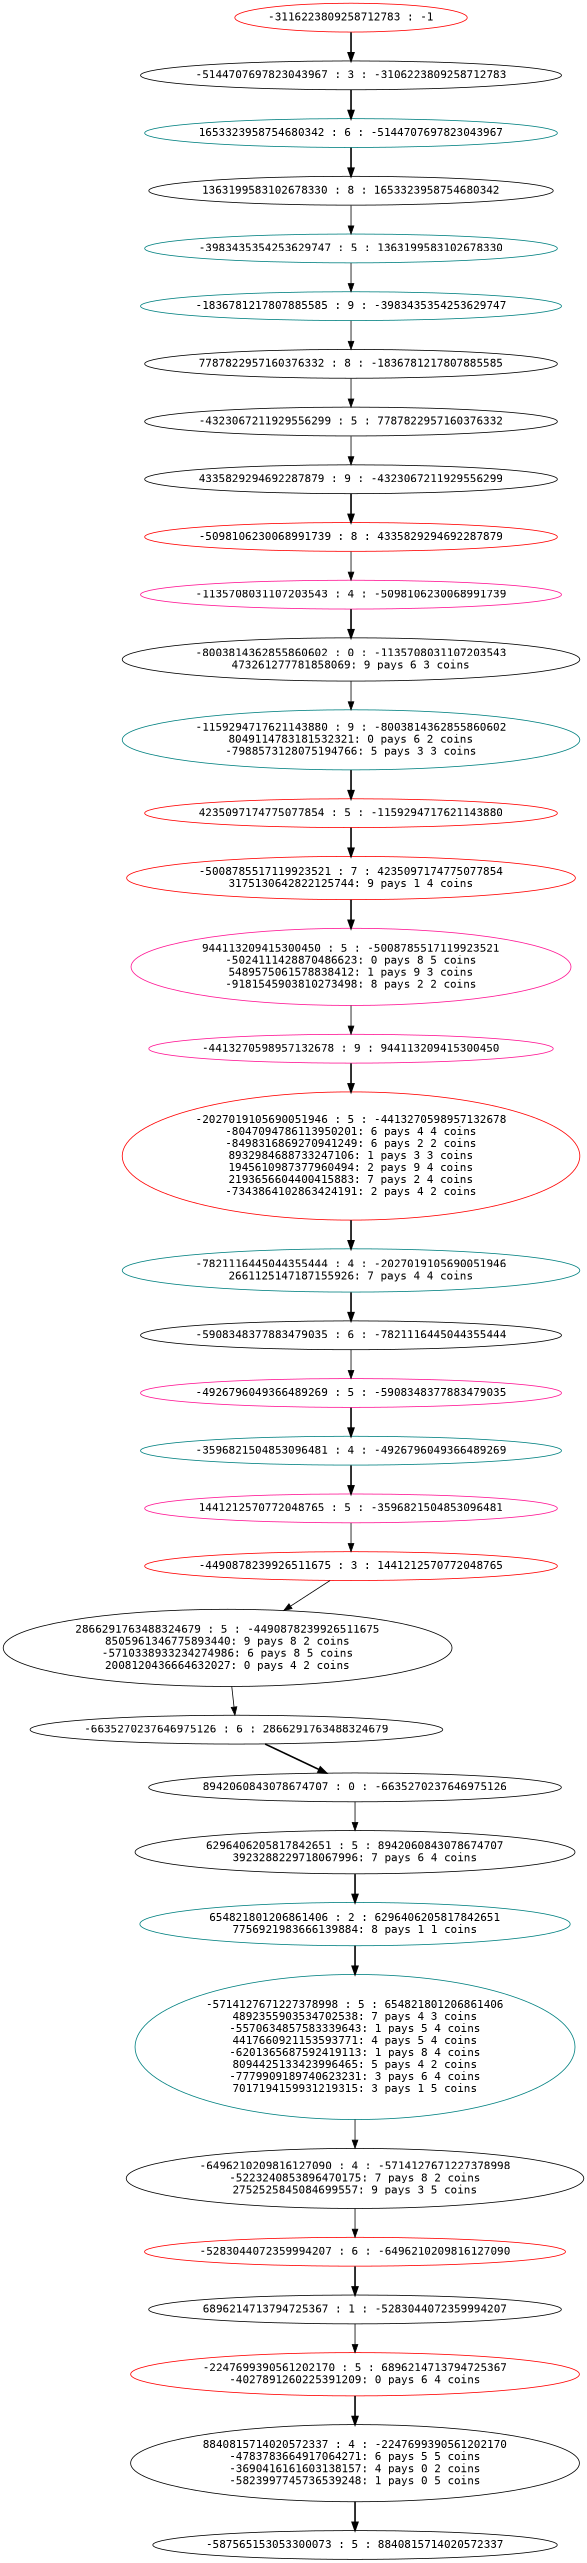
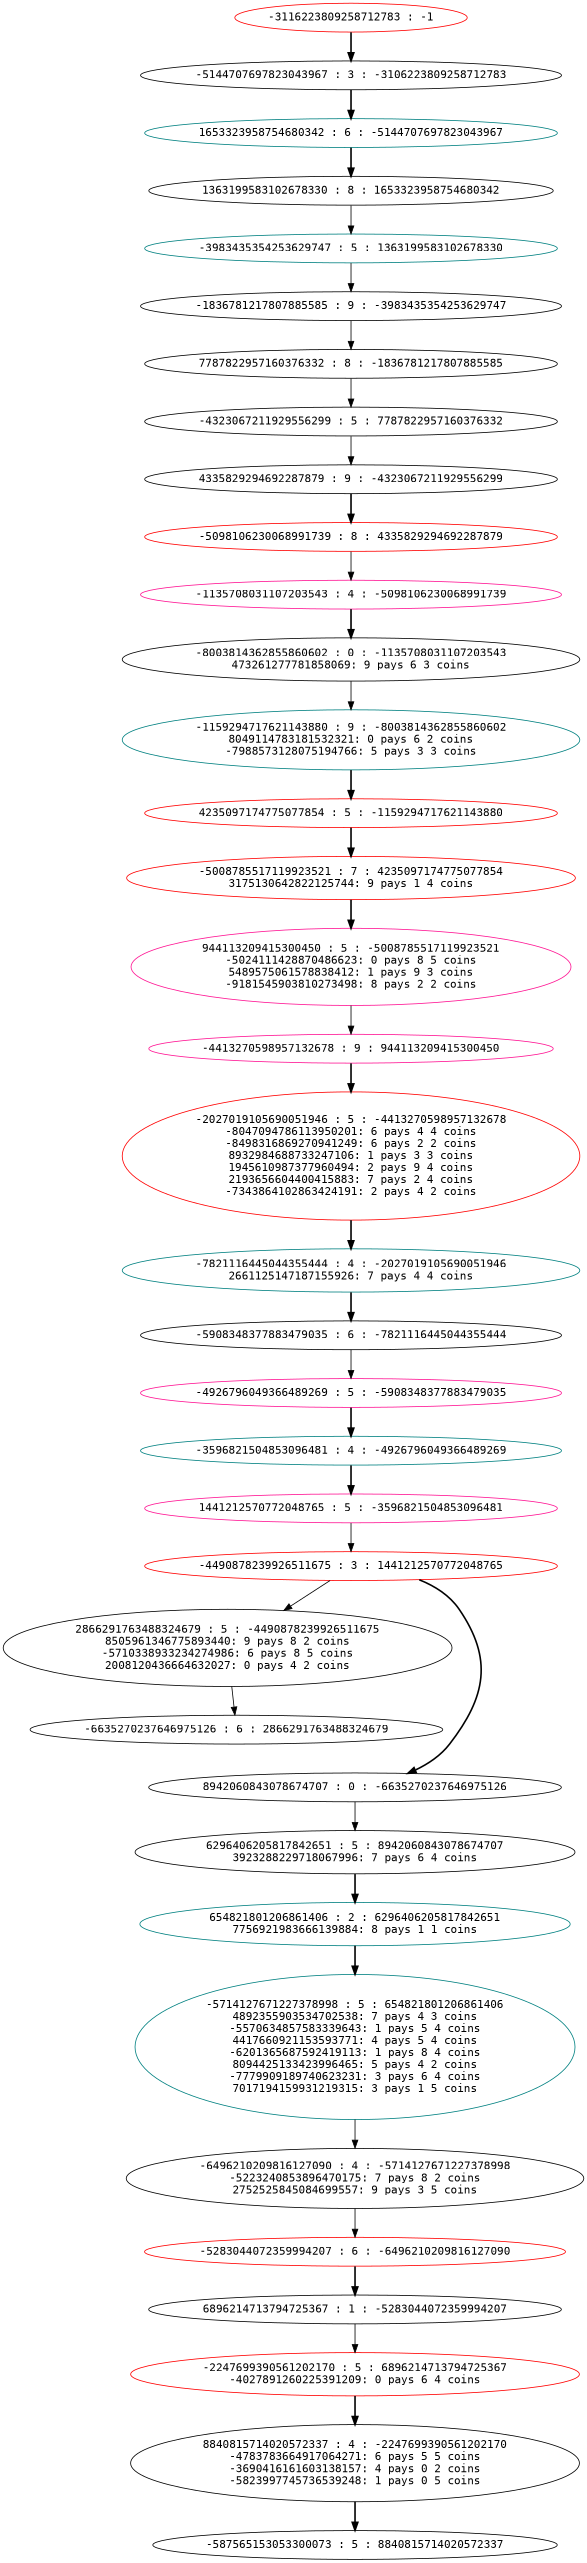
  digraph {
    fontname="DejaVu Sans Mono"
    node [color=black fontname="DejaVu Sans Mono"]
    edge [fontname="DejaVu Sans Mono" style=bold]
    n1 [color=red label="-3116223809258712783 : -1"]
    n2 [label="-5144707697823043967 : 3 : -3106223809258712783\n"]
    n3 [color=teal label="1653323958754680342 : 6 : -5144707697823043967\n"]
    n4 [label="1363199583102678330 : 8 : 1653323958754680342\n"]
    n5 [color=teal label="-3983435354253629747 : 5 : 1363199583102678330\n"]
-   n6 [color=teal label="-1836781217807885585 : 9 : -3983435354253629747\n"]
+   n6 [label="-1836781217807885585 : 9 : -3983435354253629747\n"]
    n7 [label="7787822957160376332 : 8 : -1836781217807885585\n"]
    n8 [label="-4323067211929556299 : 5 : 7787822957160376332\n"]
    n9 [label="4335829294692287879 : 9 : -4323067211929556299\n"]
    n10 [color=red label="-5098106230068991739 : 8 : 4335829294692287879\n"]
    n11 [color=deeppink label="-1135708031107203543 : 4 : -5098106230068991739\n"]
    n12 [label="-8003814362855860602 : 0 : -1135708031107203543\n473261277781858069: 9 pays 6 3 coins\n"]
    n13 [color=teal label="-1159294717621143880 : 9 : -8003814362855860602\n8049114783181532321: 0 pays 6 2 coins\n-7988573128075194766: 5 pays 3 3 coins\n"]
    n14 [color=red label="4235097174775077854 : 5 : -1159294717621143880\n"]
    n15 [color=red label="-5008785517119923521 : 7 : 4235097174775077854\n3175130642822125744: 9 pays 1 4 coins\n"]
    n16 [color=deeppink label="944113209415300450 : 5 : -5008785517119923521\n-5024111428870486623: 0 pays 8 5 coins\n5489575061578838412: 1 pays 9 3 coins\n-9181545903810273498: 8 pays 2 2 coins\n"]
    n17 [color=deeppink label="-4413270598957132678 : 9 : 944113209415300450\n"]
    n18 [color=red label="-2027019105690051946 : 5 : -4413270598957132678\n-8047094786113950201: 6 pays 4 4 coins\n-8498316869270941249: 6 pays 2 2 coins\n8932984688733247106: 1 pays 3 3 coins\n1945610987377960494: 2 pays 9 4 coins\n2193656604400415883: 7 pays 2 4 coins\n-7343864102863424191: 2 pays 4 2 coins\n"]
    n19 [color=teal label="-7821116445044355444 : 4 : -2027019105690051946\n2661125147187155926: 7 pays 4 4 coins\n"]
    n20 [label="-5908348377883479035 : 6 : -7821116445044355444\n"]
    n21 [color=deeppink label="-4926796049366489269 : 5 : -5908348377883479035\n"]
    n22 [color=teal label="-3596821504853096481 : 4 : -4926796049366489269\n"]
    n23 [color=deeppink label="1441212570772048765 : 5 : -3596821504853096481\n"]
    n24 [color=red label="-4490878239926511675 : 3 : 1441212570772048765\n"]
    n25 [label="2866291763488324679 : 5 : -4490878239926511675\n8505961346775893440: 9 pays 8 2 coins\n-5710338933234274986: 6 pays 8 5 coins\n2008120436664632027: 0 pays 4 2 coins\n"]
    n26 [label="-6635270237646975126 : 6 : 2866291763488324679\n"]
    n27 [label="8942060843078674707 : 0 : -6635270237646975126\n"]
    n28 [label="6296406205817842651 : 5 : 8942060843078674707\n3923288229718067996: 7 pays 6 4 coins\n"]
    n29 [color=teal label="654821801206861406 : 2 : 6296406205817842651\n7756921983666139884: 8 pays 1 1 coins\n"]
    n30 [color=teal label="-5714127671227378998 : 5 : 654821801206861406\n4892355903534702538: 7 pays 4 3 coins\n-5570634857583339643: 1 pays 5 4 coins\n4417660921153593771: 4 pays 5 4 coins\n-6201365687592419113: 1 pays 8 4 coins\n8094425133423996465: 5 pays 4 2 coins\n-7779909189740623231: 3 pays 6 4 coins\n7017194159931219315: 3 pays 1 5 coins\n"]
    n31 [label="-6496210209816127090 : 4 : -5714127671227378998\n-5223240853896470175: 7 pays 8 2 coins\n2752525845084699557: 9 pays 3 5 coins\n"]
    n32 [color=red label="-5283044072359994207 : 6 : -6496210209816127090\n"]
    n33 [label="6896214713794725367 : 1 : -5283044072359994207\n"]
    n34 [color=red label="-2247699390561202170 : 5 : 6896214713794725367\n-4027891260225391209: 0 pays 6 4 coins\n"]
    n35 [label="8840815714020572337 : 4 : -2247699390561202170\n-4783783664917064271: 6 pays 5 5 coins\n-3690416161603138157: 4 pays 0 2 coins\n-5823997745736539248: 1 pays 0 5 coins\n"]
    n36 [label="-587565153053300073 : 5 : 8840815714020572337\n"]
    n1 -> n2
    n2 -> n3
    n3 -> n4
    n4 -> n5 [style=solid]
    n5 -> n6 [style=solid]
    n6 -> n7 [style=solid]
    n7 -> n8 [style=solid]
    n8 -> n9 [style=solid]
    n9 -> n10
    n10 -> n11 [style=solid]
    n11 -> n12
    n12 -> n13 [style=solid]
    n13 -> n14
    n14 -> n15
    n15 -> n16
    n16 -> n17 [style=solid]
    n17 -> n18
    n18 -> n19
    n19 -> n20
    n20 -> n21 [style=solid]
    n21 -> n22
    n22 -> n23
    n23 -> n24 [style=solid]
    n24 -> n25 [style=solid]
    n25 -> n26 [style=solid]
-   n26 -> n27
+   n24 -> n27
    n27 -> n28 [style=solid]
    n28 -> n29
    n29 -> n30
    n30 -> n31 [style=solid]
    n31 -> n32 [style=solid]
    n32 -> n33
    n33 -> n34 [style=solid]
    n34 -> n35
    n35 -> n36
  }
